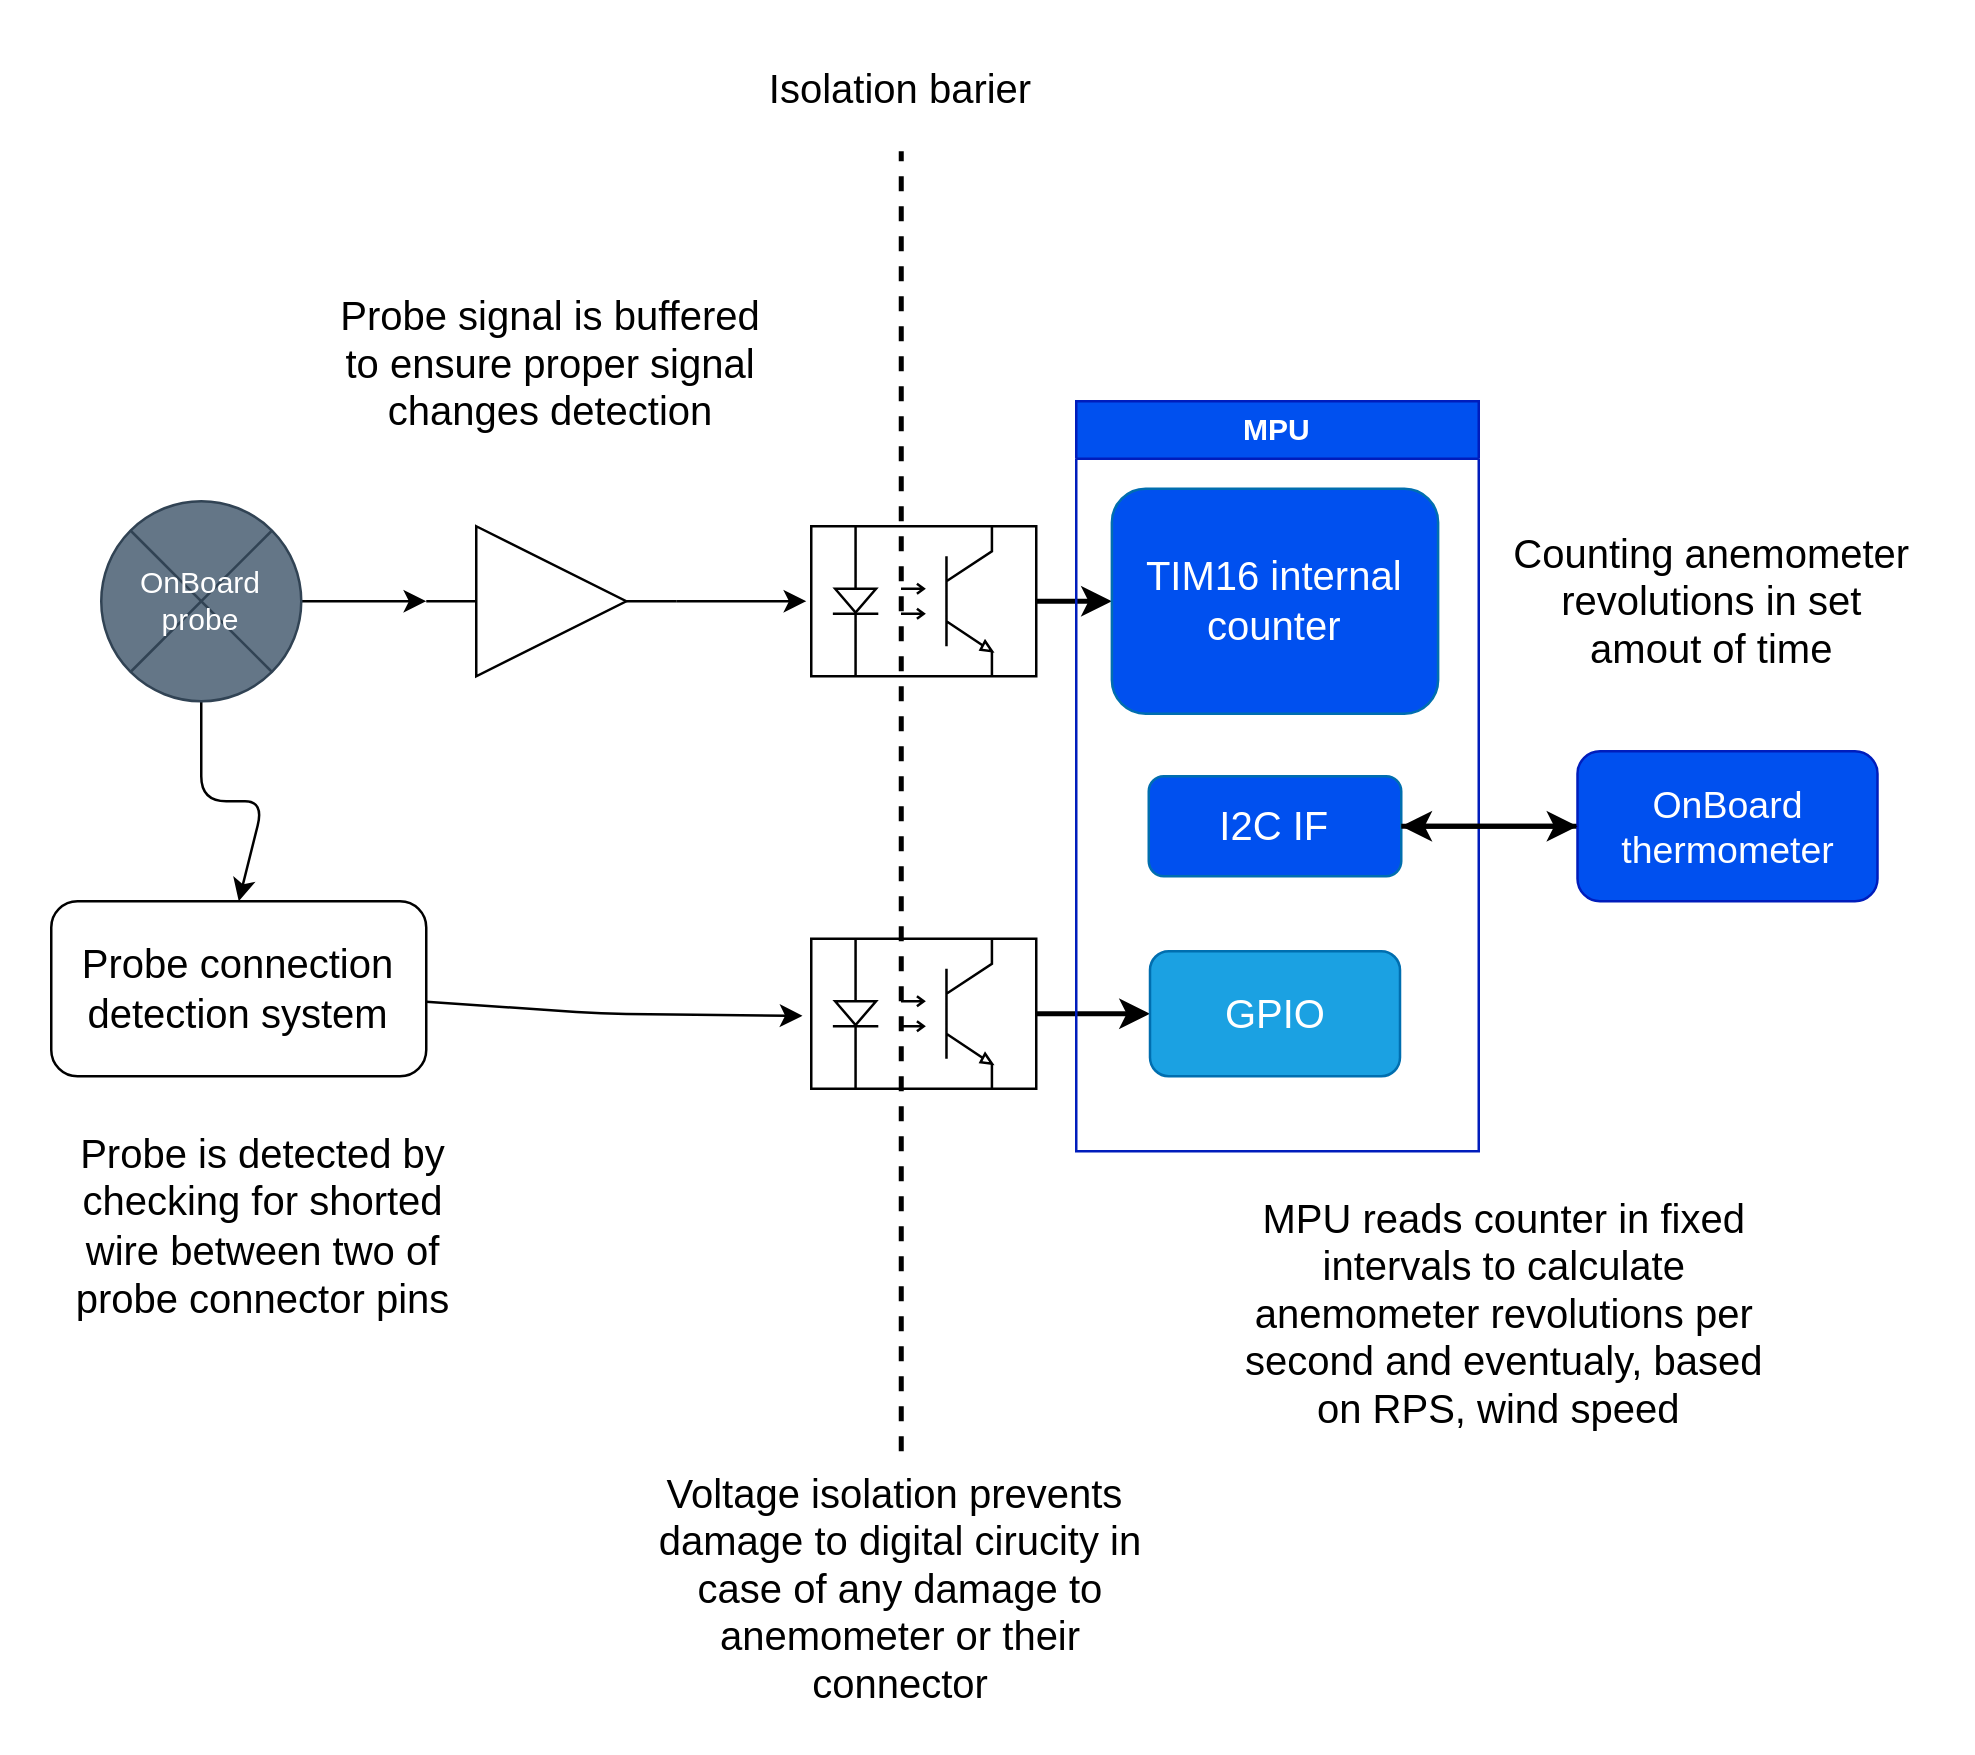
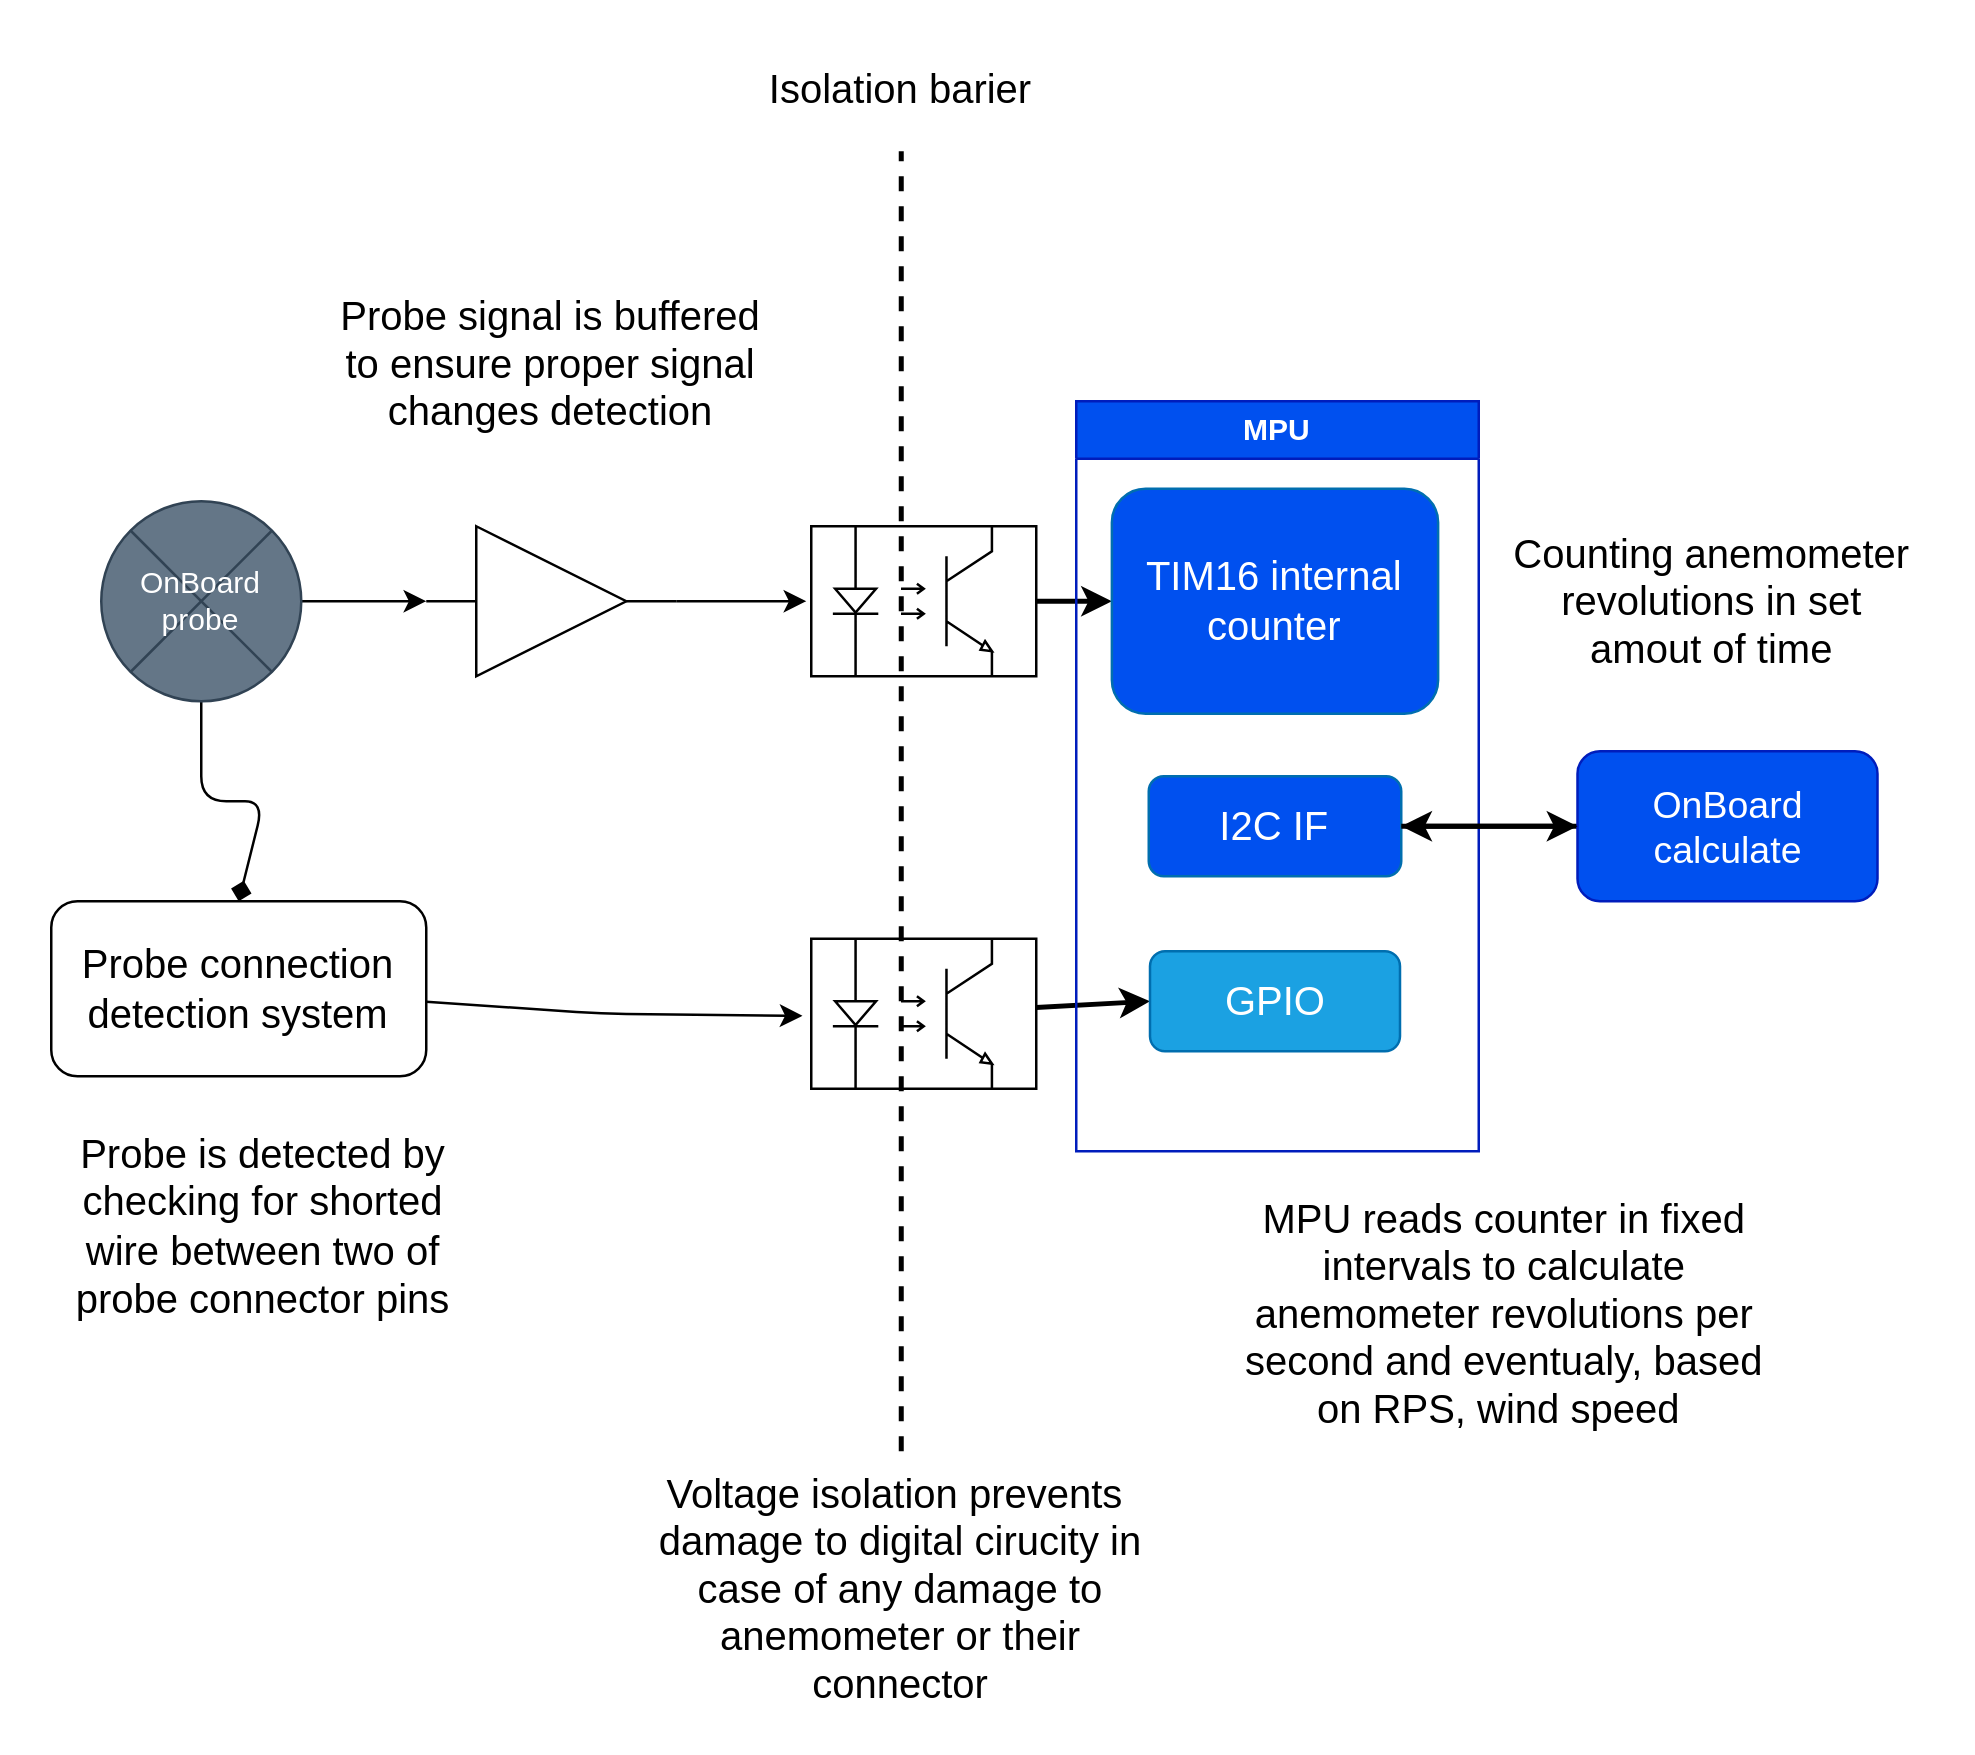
  <mxCell id="0" />
  <mxCell id="1" parent="0" />
  <mxCell id="2" style="edgeStyle=none;html=1;entryX=0;entryY=0.5;entryDx=0;entryDy=0;strokeWidth=2;fontSize=16;" parent="1" source="3" target="21" edge="1"><mxGeometry relative="1" as="geometry"><mxPoint x="460" y="240" as="targetPoint" /></mxGeometry></mxCell>
  <mxCell id="3" value="" style="verticalLabelPosition=bottom;shadow=0;dashed=0;align=center;html=1;verticalAlign=top;shape=mxgraph.electrical.opto_electronics.opto-coupler;direction=west;flipV=1;flipH=1;" parent="1" vertex="1"><mxGeometry x="324" y="210" width="90" height="60" as="geometry" /></mxCell>
  <mxCell id="4" style="edgeStyle=none;html=1;entryX=0;entryY=0.5;entryDx=0;entryDy=0;fontSize=16;" parent="1" source="6" target="8" edge="1"><mxGeometry relative="1" as="geometry" /></mxCell>
- <mxCell id="5" style="edgeStyle=none;html=1;entryX=0.5;entryY=0;entryDx=0;entryDy=0;fontSize=16;" parent="1" source="6" target="13" edge="1"><mxGeometry relative="1" as="geometry"><Array as="points"><mxPoint x="80" y="320" /><mxPoint x="105" y="320" /></Array></mxGeometry></mxCell>
+ <mxCell id="5" style="edgeStyle=none;html=1;entryX=0.5;entryY=0;entryDx=0;entryDy=0;fontSize=16;endArrow=diamond;" parent="1" source="6" target="13" edge="1"><mxGeometry relative="1" as="geometry"><Array as="points"><mxPoint x="80" y="320" /><mxPoint x="105" y="320" /></Array></mxGeometry></mxCell>
  <mxCell id="6" value="OnBoard probe" style="shape=sumEllipse;perimeter=ellipsePerimeter;whiteSpace=wrap;html=1;backgroundOutline=1;fillColor=#647687;fontColor=#ffffff;strokeColor=#314354;" parent="1" vertex="1"><mxGeometry x="40" y="200" width="80" height="80" as="geometry" /></mxCell>
  <mxCell id="7" style="edgeStyle=none;html=1;entryX=-0.022;entryY=0.5;entryDx=0;entryDy=0;entryPerimeter=0;fontSize=16;" parent="1" source="8" target="3" edge="1"><mxGeometry relative="1" as="geometry" /></mxCell>
  <mxCell id="8" value="" style="verticalLabelPosition=bottom;shadow=0;dashed=0;align=center;html=1;verticalAlign=top;shape=mxgraph.electrical.logic_gates.buffer2;fontSize=16;" parent="1" vertex="1"><mxGeometry x="170" y="210" width="100" height="60" as="geometry" /></mxCell>
  <mxCell id="9" style="edgeStyle=none;html=1;entryX=0;entryY=0.5;entryDx=0;entryDy=0;strokeWidth=2;" edge="1" parent="1" source="10" target="17"><mxGeometry relative="1" as="geometry" /></mxCell>
  <mxCell id="10" value="" style="verticalLabelPosition=bottom;shadow=0;dashed=0;align=center;html=1;verticalAlign=top;shape=mxgraph.electrical.opto_electronics.opto-coupler;direction=west;flipV=1;flipH=1;" parent="1" vertex="1"><mxGeometry x="324" y="375" width="90" height="60" as="geometry" /></mxCell>
  <mxCell id="11" value="Probe is detected by checking for shorted wire between two of probe connector pins" style="text;html=1;strokeColor=none;fillColor=none;align=center;verticalAlign=middle;whiteSpace=wrap;rounded=0;fontSize=16;" parent="1" vertex="1"><mxGeometry x="20" y="445" width="170" height="90" as="geometry" /></mxCell>
  <mxCell id="12" style="edgeStyle=none;html=1;entryX=-0.039;entryY=0.514;entryDx=0;entryDy=0;entryPerimeter=0;fontSize=16;" parent="1" source="13" target="10" edge="1"><mxGeometry relative="1" as="geometry"><Array as="points"><mxPoint x="240" y="405" /></Array></mxGeometry></mxCell>
  <mxCell id="13" value="Probe connection detection system" style="rounded=1;whiteSpace=wrap;html=1;fontSize=16;" parent="1" vertex="1"><mxGeometry x="20" y="360" width="150" height="70" as="geometry" /></mxCell>
  <mxCell id="14" value="Probe signal is buffered to ensure proper signal changes detection" style="text;html=1;strokeColor=none;fillColor=none;align=center;verticalAlign=middle;whiteSpace=wrap;rounded=0;fontSize=16;" parent="1" vertex="1"><mxGeometry x="135" y="100" width="170" height="90" as="geometry" /></mxCell>
  <mxCell id="15" value="" style="endArrow=none;dashed=1;html=1;fontSize=16;strokeWidth=2;" parent="1" edge="1"><mxGeometry width="50" height="50" relative="1" as="geometry"><mxPoint x="360" y="580" as="sourcePoint" /><mxPoint x="360" y="60" as="targetPoint" /></mxGeometry></mxCell>
  <mxCell id="16" value="Isolation barier" style="text;html=1;strokeColor=none;fillColor=none;align=center;verticalAlign=middle;whiteSpace=wrap;rounded=0;fontSize=16;" parent="1" vertex="1"><mxGeometry x="290" y="20" width="140" height="30" as="geometry" /></mxCell>
- <mxCell id="17" value="GPIO" style="rounded=1;whiteSpace=wrap;html=1;fontSize=16;fillColor=#1ba1e2;fontColor=#ffffff;strokeColor=#006EAF;" parent="1" vertex="1"><mxGeometry x="459.5" y="380" width="100" height="50" as="geometry" /></mxCell>
+ <mxCell id="17" value="GPIO" style="rounded=1;whiteSpace=wrap;html=1;fontSize=16;fillColor=#1ba1e2;fontColor=#ffffff;strokeColor=#006EAF;" parent="1" vertex="1"><mxGeometry x="459.5" y="380" width="100" height="40" as="geometry" /></mxCell>
  <mxCell id="18" value="MPU reads counter in fixed intervals to calculate anemometer revolutions per second and eventualy,&amp;nbsp;based on RPS, wind speed&amp;nbsp;" style="text;html=1;strokeColor=none;fillColor=none;align=center;verticalAlign=middle;whiteSpace=wrap;rounded=0;fontSize=16;" parent="1" vertex="1"><mxGeometry x="491" y="470" width="221" height="110" as="geometry" /></mxCell>
  <mxCell id="19" value="Counting anemometer revolutions in set amout of time" style="text;html=1;strokeColor=none;fillColor=none;align=center;verticalAlign=middle;whiteSpace=wrap;rounded=0;fontSize=16;" parent="1" vertex="1"><mxGeometry x="601" y="195" width="167" height="90" as="geometry" /></mxCell>
  <mxCell id="20" value="Voltage isolation prevents&amp;nbsp; damage to digital cirucity in case of any damage to anemometer or their connector" style="text;html=1;strokeColor=none;fillColor=none;align=center;verticalAlign=middle;whiteSpace=wrap;rounded=0;fontSize=16;" parent="1" vertex="1"><mxGeometry x="250" y="590" width="220" height="90" as="geometry" /></mxCell>
  <mxCell id="21" value="TIM16 internal counter" style="rounded=1;whiteSpace=wrap;html=1;fontSize=16;fillColor=#0050ef;fontColor=#ffffff;strokeColor=#006EAF;" vertex="1" parent="1"><mxGeometry x="444.25" y="195" width="130.5" height="90" as="geometry" /></mxCell>
  <mxCell id="22" value="MPU" style="swimlane;whiteSpace=wrap;html=1;fillColor=#0050ef;fontColor=#ffffff;strokeColor=#001DBC;" vertex="1" parent="1"><mxGeometry x="430" y="160" width="161" height="300" as="geometry" /></mxCell>
  <mxCell id="23" value="&lt;font style=&quot;font-size: 16px;&quot;&gt;I2C IF&lt;/font&gt;" style="rounded=1;whiteSpace=wrap;html=1;fillColor=#0050ef;fontColor=#ffffff;strokeColor=#006EAF;" vertex="1" parent="22"><mxGeometry x="29" y="150" width="101" height="40" as="geometry" /></mxCell>
  <mxCell id="24" style="edgeStyle=none;html=1;entryX=1;entryY=0.5;entryDx=0;entryDy=0;strokeWidth=2;fontSize=15;" edge="1" parent="1" source="25" target="23"><mxGeometry relative="1" as="geometry" /></mxCell>
- <mxCell id="25" value="&lt;font style=&quot;font-size: 15px;&quot;&gt;OnBoard thermometer&lt;/font&gt;" style="whiteSpace=wrap;html=1;fillColor=#0050ef;strokeColor=#001DBC;fontColor=#ffffff;rounded=1;" vertex="1" parent="1"><mxGeometry x="630.5" y="300" width="120" height="60" as="geometry" /></mxCell>
+ <mxCell id="25" value="&lt;font style=&quot;font-size: 15px;&quot;&gt;OnBoard calculate&lt;/font&gt;" style="whiteSpace=wrap;html=1;fillColor=#0050ef;strokeColor=#001DBC;fontColor=#ffffff;rounded=1;" vertex="1" parent="1"><mxGeometry x="630.5" y="300" width="120" height="60" as="geometry" /></mxCell>
  <mxCell id="26" value="" style="edgeStyle=none;html=1;strokeWidth=2;fontSize=16;" edge="1" parent="1" source="23" target="25"><mxGeometry relative="1" as="geometry" /></mxCell>
